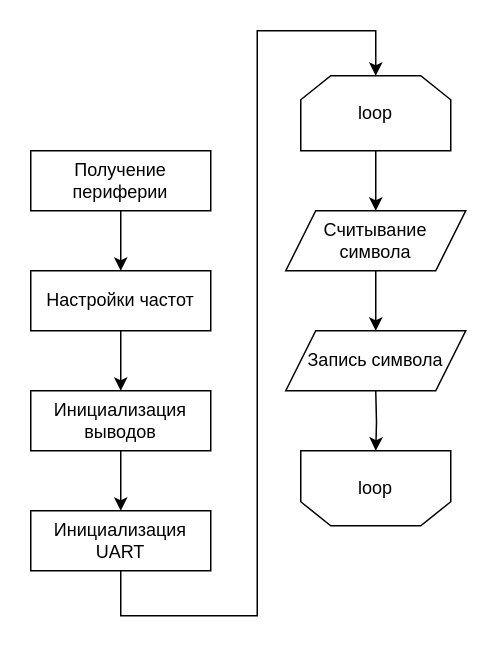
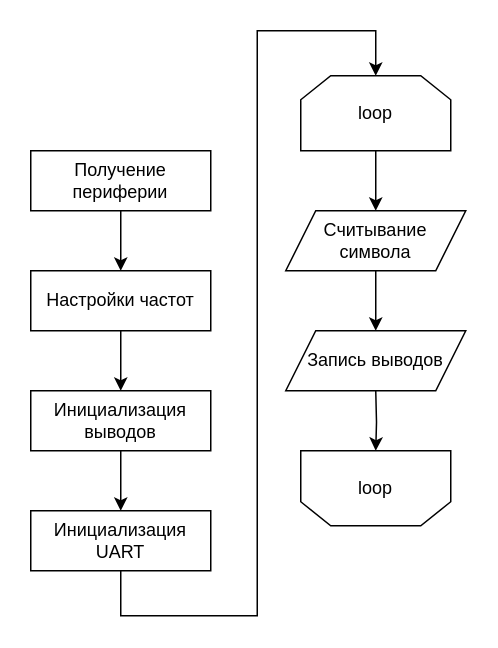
  <mxCell id="0" />
  <mxCell id="1" parent="0" />
  <mxCell id="2" style="edgeStyle=orthogonalEdgeStyle;rounded=0;orthogonalLoop=1;jettySize=auto;html=1;" parent="1" source="3" target="5" edge="1"><mxGeometry relative="1" as="geometry" /></mxCell>
  <mxCell id="3" value="Получение периферии" style="rounded=0;whiteSpace=wrap;html=1;" parent="1" vertex="1"><mxGeometry x="20" y="100" width="120" height="40" as="geometry" /></mxCell>
  <mxCell id="4" style="edgeStyle=orthogonalEdgeStyle;rounded=0;orthogonalLoop=1;jettySize=auto;html=1;" parent="1" source="5" target="13" edge="1"><mxGeometry relative="1" as="geometry" /></mxCell>
  <mxCell id="5" value="Настройки частот" style="rounded=0;whiteSpace=wrap;html=1;" parent="1" vertex="1"><mxGeometry x="20" y="180" width="120" height="40" as="geometry" /></mxCell>
  <mxCell id="6" style="edgeStyle=orthogonalEdgeStyle;rounded=0;orthogonalLoop=1;jettySize=auto;html=1;entryX=0.5;entryY=0;entryDx=0;entryDy=0;exitX=0.5;exitY=1;exitDx=0;exitDy=0;" parent="1" source="7" target="9" edge="1"><mxGeometry relative="1" as="geometry"><mxPoint x="140" y="320" as="sourcePoint" /><Array as="points"><mxPoint x="80" y="410" /><mxPoint x="171" y="410" /><mxPoint x="171" y="20" /><mxPoint x="250" y="20" /></Array></mxGeometry></mxCell>
  <mxCell id="7" value="Инициализация UART" style="rounded=0;whiteSpace=wrap;html=1;" parent="1" vertex="1"><mxGeometry x="20" y="340" width="120" height="40" as="geometry" /></mxCell>
  <mxCell id="8" style="edgeStyle=orthogonalEdgeStyle;rounded=0;orthogonalLoop=1;jettySize=auto;html=1;" parent="1" source="9" target="15" edge="1"><mxGeometry relative="1" as="geometry"><mxPoint x="250" y="140" as="targetPoint" /></mxGeometry></mxCell>
  <mxCell id="9" value="loop" style="shape=loopLimit;whiteSpace=wrap;html=1;" parent="1" vertex="1"><mxGeometry x="200" y="50" width="100" height="50" as="geometry" /></mxCell>
  <mxCell id="10" value="loop" style="shape=loopLimit;whiteSpace=wrap;html=1;flipV=1;" parent="1" vertex="1"><mxGeometry x="200" y="300" width="100" height="50" as="geometry" /></mxCell>
  <mxCell id="11" style="edgeStyle=orthogonalEdgeStyle;rounded=0;orthogonalLoop=1;jettySize=auto;html=1;" parent="1" target="10" edge="1"><mxGeometry relative="1" as="geometry"><mxPoint x="250" y="260" as="sourcePoint" /></mxGeometry></mxCell>
  <mxCell id="12" style="edgeStyle=orthogonalEdgeStyle;rounded=0;orthogonalLoop=1;jettySize=auto;html=1;" edge="1" parent="1" source="13" target="7"><mxGeometry relative="1" as="geometry" /></mxCell>
  <mxCell id="13" value="Инициализация выводов" style="rounded=0;whiteSpace=wrap;html=1;" vertex="1" parent="1"><mxGeometry x="20" y="260" width="120" height="40" as="geometry" /></mxCell>
  <mxCell id="14" style="edgeStyle=orthogonalEdgeStyle;rounded=0;orthogonalLoop=1;jettySize=auto;html=1;" edge="1" parent="1" source="15" target="16"><mxGeometry relative="1" as="geometry" /></mxCell>
  <mxCell id="15" value="Считывание символа" style="shape=parallelogram;perimeter=parallelogramPerimeter;whiteSpace=wrap;html=1;fixedSize=1;" vertex="1" parent="1"><mxGeometry x="190" y="140" width="120" height="40" as="geometry" /></mxCell>
- <mxCell id="16" value="Запись символа" style="shape=parallelogram;perimeter=parallelogramPerimeter;whiteSpace=wrap;html=1;fixedSize=1;" vertex="1" parent="1"><mxGeometry x="190" y="220" width="120" height="40" as="geometry" /></mxCell>
+ <mxCell id="16" value="Запись выводов" style="shape=parallelogram;perimeter=parallelogramPerimeter;whiteSpace=wrap;html=1;fixedSize=1;" vertex="1" parent="1"><mxGeometry x="190" y="220" width="120" height="40" as="geometry" /></mxCell>
